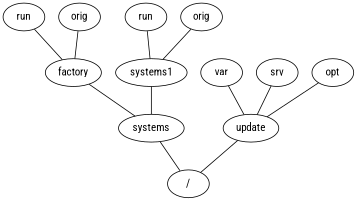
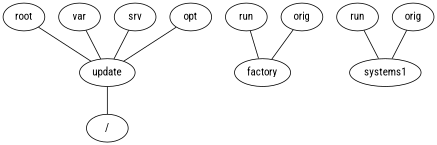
  graph {
    fontname="Roboto Condensed"
    node [fontname="Roboto Condensed"]
    edge [fontname="Roboto Condensed"]
    n1 [label="/"]
    n2 [label=factory]
-   systems
    n4 [label=run]
    n5 [label=orig]
    n6 [label=systems1]
    n7 [label=run]
    n8 [label=orig]
+   n9 [label=root]
    n10 [label=update]
    var
    srv
    opt
-   n2 -- systems
-   systems -- n1
    n4 -- n2
    n5 -- n2
-   n6 -- systems
    n7 -- n6
    n8 -- n6
+   n9 -- n10
    n10 -- n1
    var -- n10
    srv -- n10
    opt -- n10
  }
